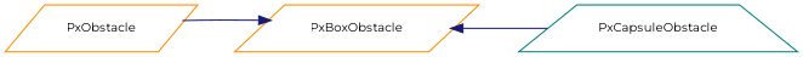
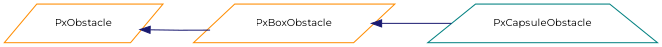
  digraph {
    fontname=Montserrat
    rankdir=LR
    node [color=darkorange fillcolor=white fontname=Montserrat fontsize=10 shape=parallelogram style=filled]
    edge [color=midnightblue dir=back fontname=Montserrat fontsize=10 labelfontname=Helvetica labelfontsize=10 style=solid]
    n1 [height=0.2 label=PxObstacle width=0.4]
    n2 [height=0.2 label=PxBoxObstacle width=0.4]
    n3 [color=teal height=0.2 label=PxCapsuleObstacle shape=trapezium width=0.4]
-   n2 -> n1
+   n1 -> n2
    n2 -> n3
  }
